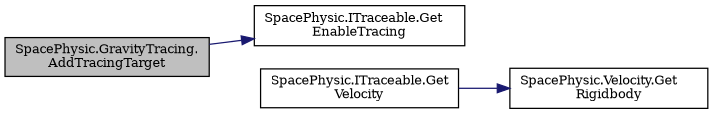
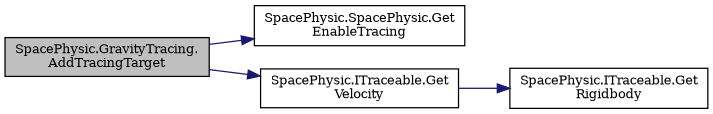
  digraph {
    fontname="DejaVu Serif"
    rankdir=LR
    node [color=black fillcolor=white fontname="DejaVu Serif" fontsize=10 shape=record style=filled]
    edge [color=midnightblue fontname="DejaVu Serif" fontsize=10 labelfontname=Helvetica labelfontsize=10 style=solid]
    n1 [fillcolor=grey75 fontcolor=black height=0.2 label="SpacePhysic.GravityTracing.\lAddTracingTarget" width=0.4]
-   n2 [height=0.2 label="SpacePhysic.ITraceable.Get\lEnableTracing" width=0.4]
+   n2 [height=0.2 label="SpacePhysic.SpacePhysic.Get\lEnableTracing" width=0.4]
    n3 [height=0.2 label="SpacePhysic.ITraceable.Get\lVelocity" width=0.4]
-   n4 [height=0.2 label="SpacePhysic.Velocity.Get\lRigidbody" width=0.4]
+   n4 [height=0.2 label="SpacePhysic.ITraceable.Get\lRigidbody" width=0.4]
    n1 -> n2
+   n1 -> n3
    n3 -> n4
  }
